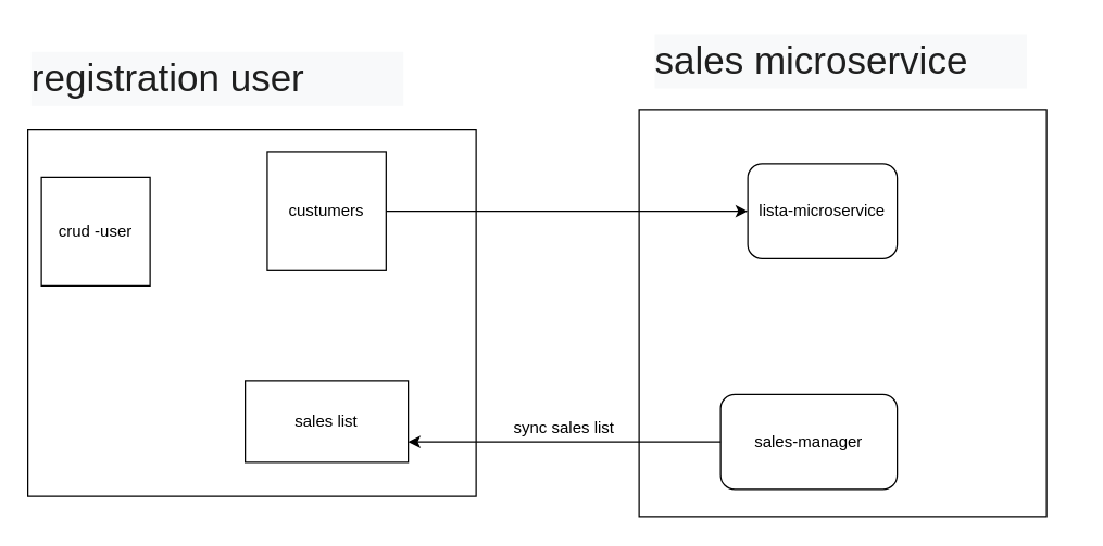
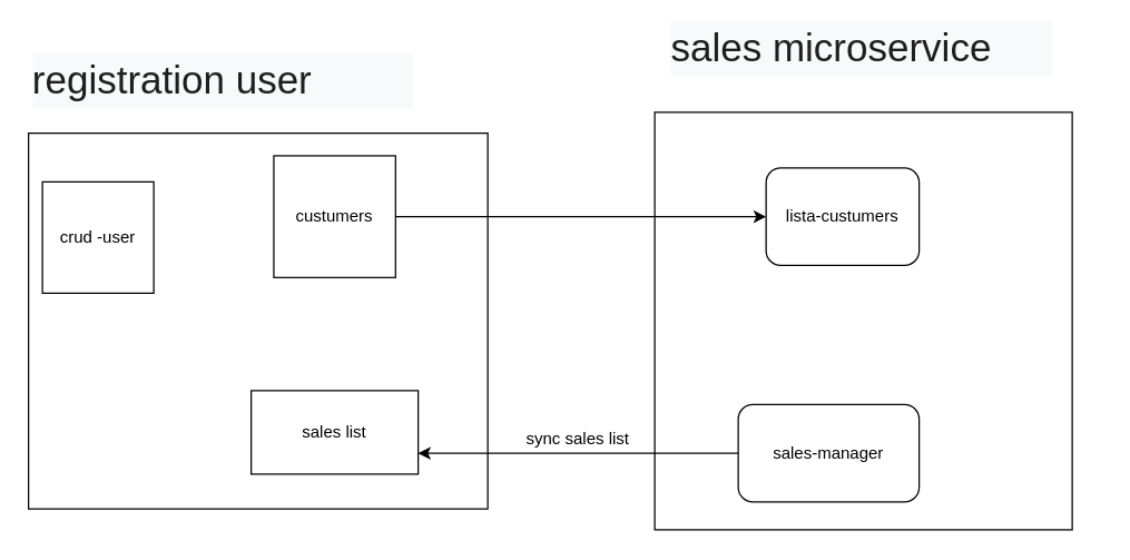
  <mxCell id="0" />
  <mxCell id="1" parent="0" />
  <mxCell id="2" value="" style="rounded=0;whiteSpace=wrap;html=1;" vertex="1" parent="1"><mxGeometry x="20" y="95" width="330" height="270" as="geometry" /></mxCell>
  <mxCell id="3" value="" style="whiteSpace=wrap;html=1;aspect=fixed;" vertex="1" parent="1"><mxGeometry x="470" y="80" width="300" height="300" as="geometry" /></mxCell>
  <mxCell id="4" value="&#10;&lt;pre style=&quot;unicode-bidi: isolate; font-size: 28px; line-height: 36px; background-color: rgb(248, 249, 250); border: none; padding: 2px 0.14em 2px 0px; position: relative; margin: -2px 0px; resize: none; font-family: inherit; overflow: hidden; text-align: left; width: 270px; white-space: pre-wrap; overflow-wrap: break-word; color: rgb(31, 31, 31); font-style: normal; font-variant-ligatures: normal; font-variant-caps: normal; font-weight: 400; letter-spacing: normal; orphans: 2; text-indent: 0px; text-transform: none; widows: 2; word-spacing: 0px; -webkit-text-stroke-width: 0px; text-decoration-thickness: initial; text-decoration-style: initial; text-decoration-color: initial;&quot; dir=&quot;ltr&quot; data-ved=&quot;2ahUKEwjelrbJueKFAxUDEbkGHW9EBxUQ3ewLegQIBRAU&quot; aria-label=&quot;Texto traduzido&quot; id=&quot;tw-target-text&quot; data-placeholder=&quot;Tradução&quot; class=&quot;tw-data-text tw-text-large tw-ta&quot;&gt;&lt;span lang=&quot;en&quot; class=&quot;Y2IQFc&quot;&gt;registration user&lt;/span&gt;&lt;/pre&gt;&#10;&#10;" style="text;html=1;align=center;verticalAlign=middle;whiteSpace=wrap;rounded=0;" vertex="1" parent="1"><mxGeometry x="80" y="50" width="160" height="30" as="geometry" /></mxCell>
- <mxCell id="5" value="&lt;pre class=&quot;tw-data-text tw-text-large tw-ta&quot; data-placeholder=&quot;Tradução&quot; id=&quot;tw-target-text&quot; aria-label=&quot;Texto traduzido&quot; data-ved=&quot;2ahUKEwjelrbJueKFAxUDEbkGHW9EBxUQ3ewLegQIBRAU&quot; dir=&quot;ltr&quot; style=&quot;unicode-bidi: isolate; font-size: 28px; line-height: 36px; background-color: rgb(248, 249, 250); border: none; padding: 2px 0.14em 2px 0px; position: relative; margin: -2px 0px; resize: none; font-family: inherit; overflow: hidden; text-align: left; width: 270px; white-space: pre-wrap; overflow-wrap: break-word; color: rgb(31, 31, 31); font-style: normal; font-variant-ligatures: normal; font-variant-caps: normal; font-weight: 400; letter-spacing: normal; orphans: 2; text-indent: 0px; text-transform: none; widows: 2; word-spacing: 0px; -webkit-text-stroke-width: 0px; text-decoration-thickness: initial; text-decoration-style: initial; text-decoration-color: initial;&quot;&gt;&lt;span class=&quot;Y2IQFc&quot; lang=&quot;en&quot;&gt;sales microservice&lt;/span&gt;&lt;/pre&gt;" style="text;whiteSpace=wrap;html=1;" vertex="1" parent="1"><mxGeometry x="480" y="20" width="310" height="60" as="geometry" /></mxCell>
+ <mxCell id="5" value="&lt;pre class=&quot;tw-data-text tw-text-large tw-ta&quot; data-placeholder=&quot;Tradução&quot; id=&quot;tw-target-text&quot; aria-label=&quot;Texto traduzido&quot; data-ved=&quot;2ahUKEwjelrbJueKFAxUDEbkGHW9EBxUQ3ewLegQIBRAU&quot; dir=&quot;ltr&quot; style=&quot;unicode-bidi: isolate; font-size: 28px; line-height: 36px; background-color: rgb(248, 249, 250); border: none; padding: 2px 0.14em 2px 0px; position: relative; margin: -2px 0px; resize: none; font-family: inherit; overflow: hidden; text-align: left; width: 270px; white-space: pre-wrap; overflow-wrap: break-word; color: rgb(31, 31, 31); font-style: normal; font-variant-ligatures: normal; font-variant-caps: normal; font-weight: 400; letter-spacing: normal; orphans: 2; text-indent: 0px; text-transform: none; widows: 2; word-spacing: 0px; -webkit-text-stroke-width: 0px; text-decoration-thickness: initial; text-decoration-style: initial; text-decoration-color: initial;&quot;&gt;&lt;span class=&quot;Y2IQFc&quot; lang=&quot;en&quot;&gt;sales microservice&lt;/span&gt;&lt;/pre&gt;" style="text;whiteSpace=wrap;html=1;" vertex="1" parent="1"><mxGeometry x="480" y="10" width="310" height="60" as="geometry" /></mxCell>
  <mxCell id="6" style="edgeStyle=orthogonalEdgeStyle;rounded=0;orthogonalLoop=1;jettySize=auto;html=1;exitX=1;exitY=0.5;exitDx=0;exitDy=0;" edge="1" parent="1" source="7" target="9"><mxGeometry relative="1" as="geometry" /></mxCell>
  <mxCell id="7" value="custumers" style="whiteSpace=wrap;html=1;aspect=fixed;" vertex="1" parent="1"><mxGeometry x="196.25" y="111.25" width="87.5" height="87.5" as="geometry" /></mxCell>
  <mxCell id="8" value="crud -user" style="whiteSpace=wrap;html=1;aspect=fixed;" vertex="1" parent="1"><mxGeometry x="30" y="130" width="80" height="80" as="geometry" /></mxCell>
- <mxCell id="9" value="lista-microservice" style="rounded=1;whiteSpace=wrap;html=1;" vertex="1" parent="1"><mxGeometry x="550" y="120" width="110" height="70" as="geometry" /></mxCell>
+ <mxCell id="9" value="lista-custumers" style="rounded=1;whiteSpace=wrap;html=1;" vertex="1" parent="1"><mxGeometry x="550" y="120" width="110" height="70" as="geometry" /></mxCell>
  <mxCell id="10" value="sales list" style="rounded=0;whiteSpace=wrap;html=1;" vertex="1" parent="1"><mxGeometry x="180" y="280" width="120" height="60" as="geometry" /></mxCell>
  <mxCell id="11" value="sales-manager" style="rounded=1;whiteSpace=wrap;html=1;" vertex="1" parent="1"><mxGeometry x="530" y="290" width="130" height="70" as="geometry" /></mxCell>
  <mxCell id="12" value="" style="endArrow=classic;html=1;rounded=0;entryX=1;entryY=0.75;entryDx=0;entryDy=0;" edge="1" parent="1" source="11" target="10"><mxGeometry width="50" height="50" relative="1" as="geometry"><mxPoint x="370" y="280" as="sourcePoint" /><mxPoint x="420" y="230" as="targetPoint" /></mxGeometry></mxCell>
  <mxCell id="13" value="sync sales list" style="text;html=1;align=center;verticalAlign=middle;whiteSpace=wrap;rounded=0;" vertex="1" parent="1"><mxGeometry x="370" y="300" width="90" height="30" as="geometry" /></mxCell>
